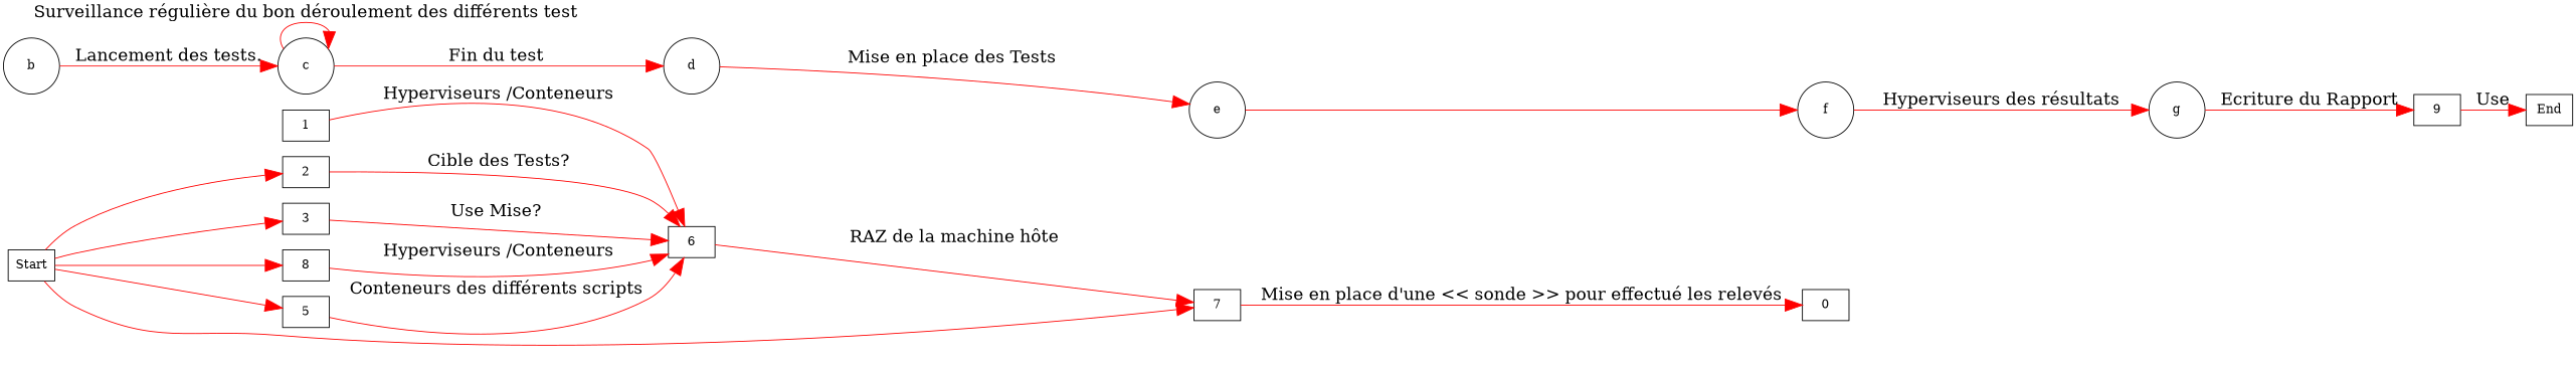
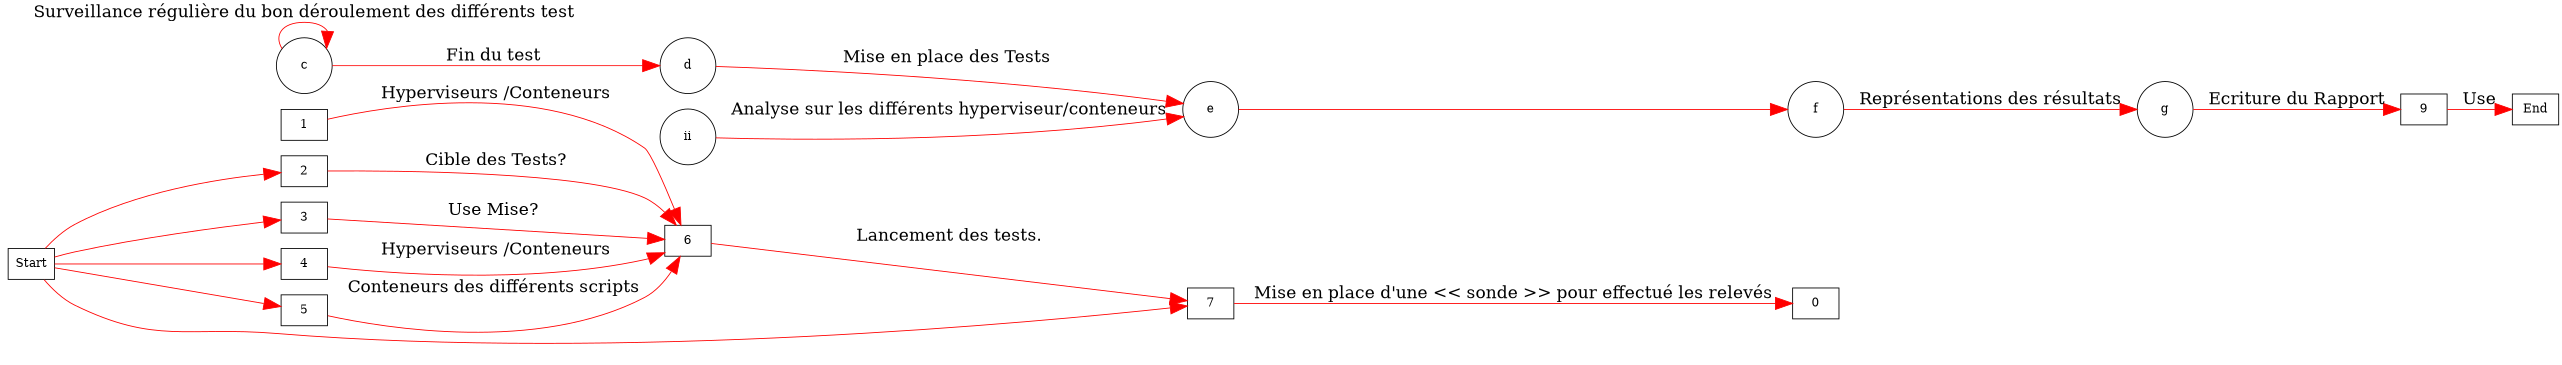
  digraph {
    rankdir=LR
    node [shape=box]
    edge [arrowsize=2 color=red fontsize=20]
    Start
    2
    3
-   4 [label=8]
+   4
    5
    7
    1
    6
    n9 [label=0]
    9
    End
-   b [fixedsize=true shape=circle width=0.9]
    c [fixedsize=true shape=circle width=0.9]
    d [fixedsize=true shape=circle width=0.9]
    e [fixedsize=true shape=circle width=0.9]
    f [fixedsize=true shape=circle width=0.9]
    g [fixedsize=true shape=circle width=0.9]
+   ii [fixedsize=true shape=circle width=0.9]
    Start -> 2 [fontsize=""]
    Start -> 3 [fontsize=""]
    Start -> 4 [fontsize=""]
    Start -> 5 [fontsize=""]
    Start -> 7 [fontsize=""]
    2 -> 6 [label="Cible des Tests?"]
    3 -> 6 [label="Use Mise? "]
    4 -> 6 [label="Hyperviseurs /Conteneurs"]
    5 -> 6 [label="Conteneurs des différents scripts "]
    7 -> n9 [label="Mise en place d'une << sonde >> pour effectué les relevés"]
    1 -> 6 [label="Hyperviseurs /Conteneurs"]
-   6 -> 7 [label="RAZ de la machine hôte"]
+   6 -> 7 [label="Lancement des tests."]
    9 -> End [label=Use]
-   b -> c [label="Lancement des tests."]
    c -> c [label="Surveillance régulière du bon déroulement des différents test"]
    c -> d [label="Fin du test "]
    d -> e [label="Mise en place des Tests "]
    e -> f [fontsize=""]
-   f -> g [label="Hyperviseurs des résultats"]
+   f -> g [label="Représentations des résultats"]
    g -> 9 [label="Ecriture du Rapport"]
+   ii -> e [label="Analyse sur les différents hyperviseur/conteneurs"]
  }
